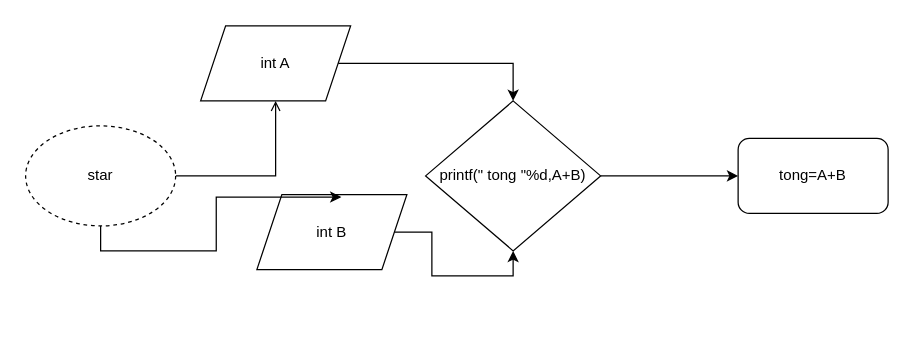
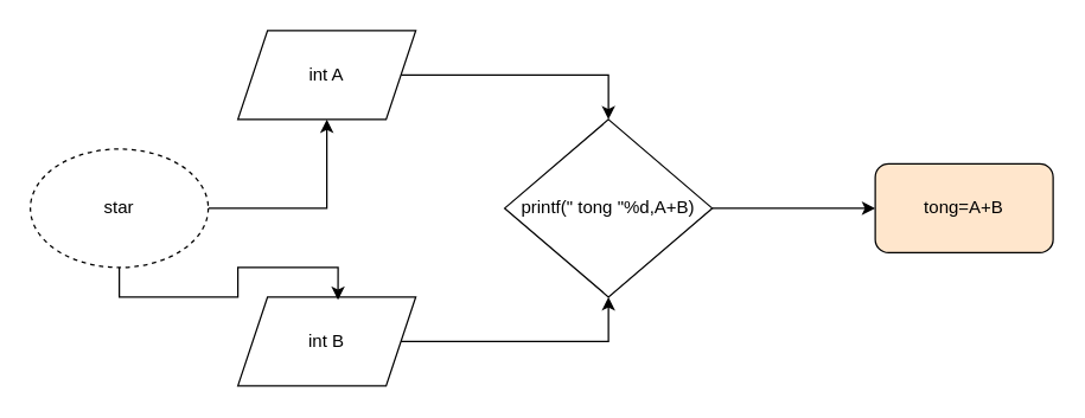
  <mxCell id="0" />
  <mxCell id="1" parent="0" />
- <mxCell id="2" style="edgeStyle=orthogonalEdgeStyle;rounded=0;orthogonalLoop=1;jettySize=auto;html=1;endArrow=open;" edge="1" parent="1" source="3" target="5"><mxGeometry relative="1" as="geometry" /></mxCell>
+ <mxCell id="2" style="edgeStyle=orthogonalEdgeStyle;rounded=0;orthogonalLoop=1;jettySize=auto;html=1;" edge="1" parent="1" source="3" target="5"><mxGeometry relative="1" as="geometry" /></mxCell>
  <mxCell id="3" value="star" style="ellipse;whiteSpace=wrap;html=1;dashed=1;" vertex="1" parent="1"><mxGeometry x="20" y="100" width="120" height="80" as="geometry" /></mxCell>
  <mxCell id="4" style="edgeStyle=orthogonalEdgeStyle;rounded=0;orthogonalLoop=1;jettySize=auto;html=1;entryX=0.5;entryY=0;entryDx=0;entryDy=0;" edge="1" parent="1" source="5" target="9"><mxGeometry relative="1" as="geometry" /></mxCell>
  <mxCell id="5" value="int A" style="shape=parallelogram;perimeter=parallelogramPerimeter;whiteSpace=wrap;html=1;fixedSize=1;" vertex="1" parent="1"><mxGeometry x="160" y="20" width="120" height="60" as="geometry" /></mxCell>
  <mxCell id="6" style="edgeStyle=orthogonalEdgeStyle;rounded=0;orthogonalLoop=1;jettySize=auto;html=1;exitX=1;exitY=0.5;exitDx=0;exitDy=0;entryX=0.5;entryY=1;entryDx=0;entryDy=0;" edge="1" parent="1" source="7" target="9"><mxGeometry relative="1" as="geometry" /></mxCell>
- <mxCell id="7" value="int B" style="shape=parallelogram;perimeter=parallelogramPerimeter;whiteSpace=wrap;html=1;fixedSize=1;" vertex="1" parent="1"><mxGeometry x="205" y="155" width="120" height="60" as="geometry" /></mxCell>
+ <mxCell id="7" value="int B" style="shape=parallelogram;perimeter=parallelogramPerimeter;whiteSpace=wrap;html=1;fixedSize=1;" vertex="1" parent="1"><mxGeometry x="160" y="200" width="120" height="60" as="geometry" /></mxCell>
  <mxCell id="8" style="edgeStyle=orthogonalEdgeStyle;rounded=0;orthogonalLoop=1;jettySize=auto;html=1;entryX=0;entryY=0.5;entryDx=0;entryDy=0;" edge="1" parent="1" source="9" target="10"><mxGeometry relative="1" as="geometry" /></mxCell>
  <mxCell id="9" value="printf(&quot; tong &quot;%d,A+B)" style="rhombus;whiteSpace=wrap;html=1;" vertex="1" parent="1"><mxGeometry x="340" y="80" width="140" height="120" as="geometry" /></mxCell>
- <mxCell id="10" value="tong=A+B" style="rounded=1;whiteSpace=wrap;html=1;" vertex="1" parent="1"><mxGeometry x="590" y="110" width="120" height="60" as="geometry" /></mxCell>
+ <mxCell id="10" value="tong=A+B" style="rounded=1;whiteSpace=wrap;html=1;fillColor=#ffe6cc;" vertex="1" parent="1"><mxGeometry x="590" y="110" width="120" height="60" as="geometry" /></mxCell>
  <mxCell id="11" style="edgeStyle=orthogonalEdgeStyle;rounded=0;orthogonalLoop=1;jettySize=auto;html=1;exitX=0.5;exitY=1;exitDx=0;exitDy=0;entryX=0.563;entryY=0.033;entryDx=0;entryDy=0;entryPerimeter=0;" edge="1" parent="1" source="3" target="7"><mxGeometry relative="1" as="geometry" /></mxCell>
